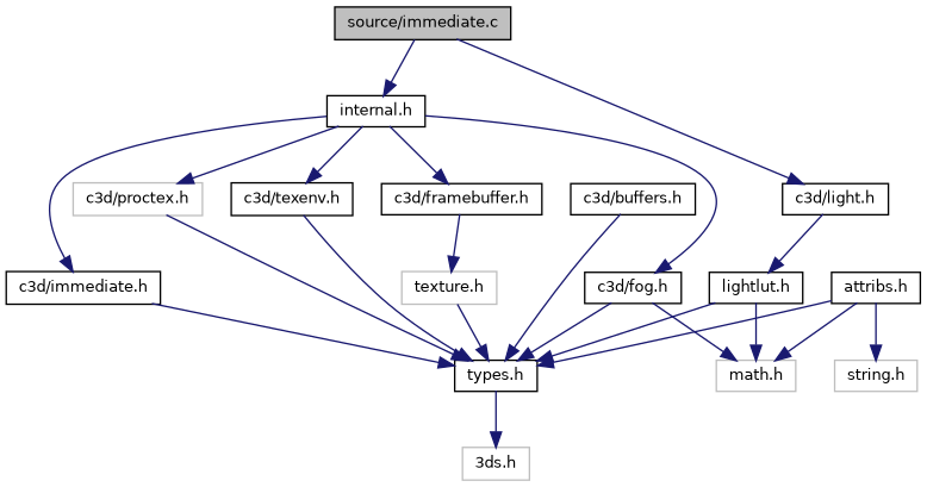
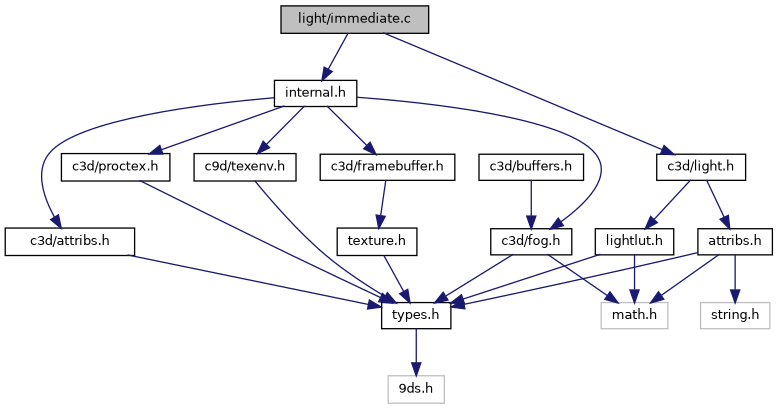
  digraph {
    node [color=black fillcolor=white fontname=Helvetica fontsize=10 shape=record style=filled]
    edge [color=midnightblue fontname=Helvetica fontsize=10 labelfontname=Helvetica labelfontsize=10 style=solid]
-   n1 [fillcolor=grey75 fontcolor=black height=0.2 label="source/immediate.c" width=0.4]
+   n1 [fillcolor=grey75 fontcolor=black height=0.2 label="light/immediate.c" width=0.4]
    n2 [height=0.2 label="internal.h" width=0.4]
    n3 [height=0.2 label="c3d/light.h" width=0.4]
-   n4 [height=0.2 label="c3d/immediate.h" width=0.4]
-   n5 [color=grey75 height=0.2 label="c3d/proctex.h" width=0.4]
+   n4 [height=0.2 label="c3d/attribs.h" width=0.4]
+   n5 [height=0.2 label="c3d/proctex.h" width=0.4]
    n6 [height=0.2 label="c3d/framebuffer.h" width=0.4]
-   n7 [height=0.2 label="c3d/texenv.h" width=0.4]
+   n7 [height=0.2 label="c9d/texenv.h" width=0.4]
    n8 [height=0.2 label="c3d/fog.h" width=0.4]
    n9 [height=0.2 label="types.h" width=0.4]
    n10 [height=0.2 label="c3d/buffers.h" width=0.4]
    n11 [height=0.2 label="lightlut.h" width=0.4]
    n12 [height=0.2 label="attribs.h" width=0.4]
-   n13 [color=grey75 height=0.2 label="texture.h" width=0.4]
+   n13 [height=0.2 label="texture.h" width=0.4]
    n14 [color=grey75 height=0.2 label="math.h" width=0.4]
-   n15 [color=grey75 height=0.2 label="3ds.h" width=0.4]
+   n15 [color=grey75 height=0.2 label="9ds.h" width=0.4]
    n16 [color=grey75 height=0.2 label="string.h" width=0.4]
    n1 -> n2
    n1 -> n3
    n2 -> n4
    n2 -> n5
    n2 -> n6
    n2 -> n7
    n2 -> n8
    n3 -> n11
+   n3 -> n12
    n4 -> n9
    n5 -> n9
    n6 -> n13
    n7 -> n9
    n8 -> n9
    n8 -> n14
    n9 -> n15
-   n10 -> n9
+   n10 -> n8
    n11 -> n9
    n11 -> n14
    n12 -> n9
    n12 -> n14
    n12 -> n16
    n13 -> n9
  }
